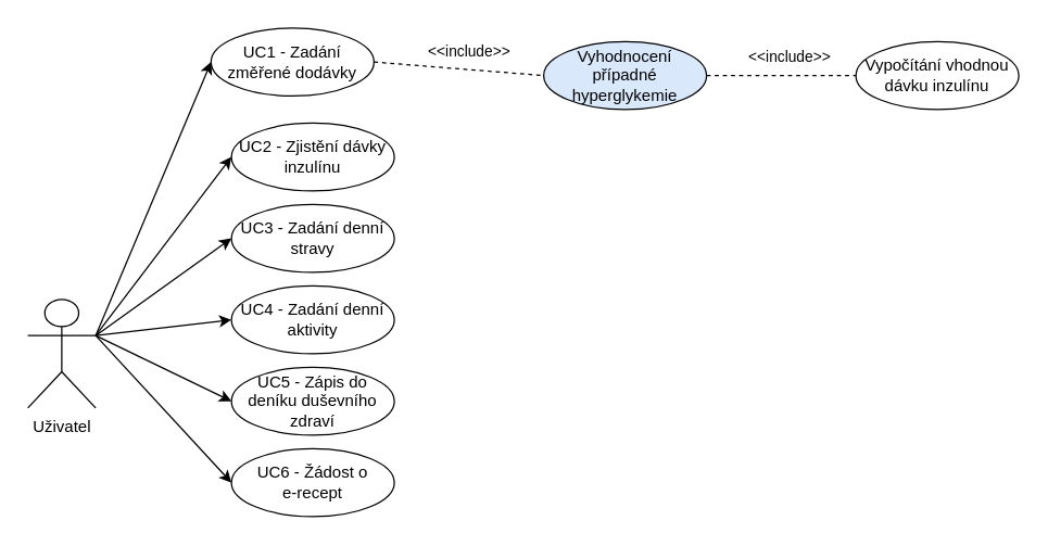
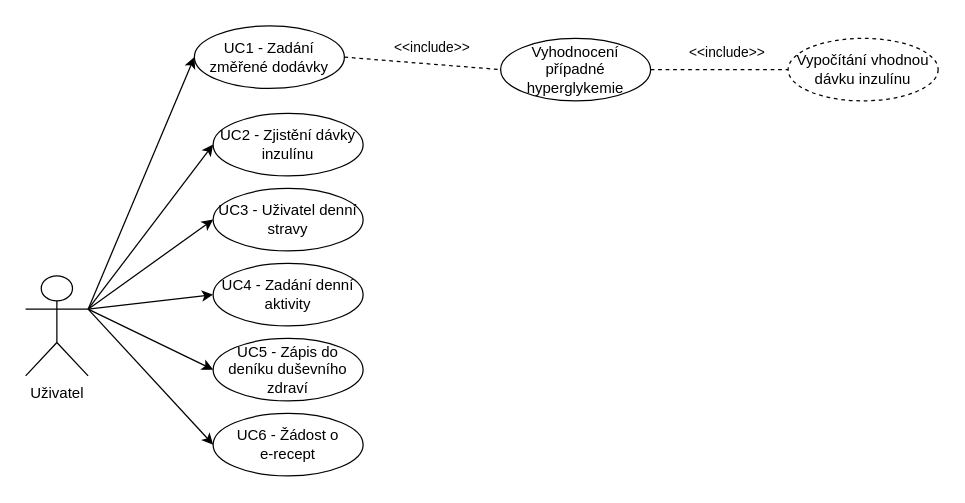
  <mxCell id="0" />
  <mxCell id="1" parent="0" />
  <mxCell id="2" style="edgeStyle=none;html=1;exitX=1;exitY=0.333;exitDx=0;exitDy=0;exitPerimeter=0;entryX=0;entryY=0.5;entryDx=0;entryDy=0;" edge="1" parent="1" source="6" target="7"><mxGeometry relative="1" as="geometry" /></mxCell>
  <mxCell id="3" style="edgeStyle=none;html=1;exitX=1;exitY=0.333;exitDx=0;exitDy=0;exitPerimeter=0;entryX=0;entryY=0.5;entryDx=0;entryDy=0;" edge="1" parent="1" source="6" target="9"><mxGeometry relative="1" as="geometry" /></mxCell>
  <mxCell id="4" style="edgeStyle=none;html=1;exitX=1;exitY=0.333;exitDx=0;exitDy=0;exitPerimeter=0;entryX=0;entryY=0.5;entryDx=0;entryDy=0;" edge="1" parent="1" source="6" target="10"><mxGeometry relative="1" as="geometry" /></mxCell>
  <mxCell id="5" style="edgeStyle=none;html=1;exitX=1;exitY=0.333;exitDx=0;exitDy=0;exitPerimeter=0;entryX=0;entryY=0.5;entryDx=0;entryDy=0;" edge="1" parent="1" source="6" target="8"><mxGeometry relative="1" as="geometry" /></mxCell>
  <mxCell id="6" value="Uživatel&lt;br&gt;" style="shape=umlActor;verticalLabelPosition=bottom;verticalAlign=top;html=1;outlineConnect=0;" vertex="1" parent="1"><mxGeometry x="20" y="220" width="50" height="80" as="geometry" /></mxCell>
  <mxCell id="7" value="UC1 - Zadání změřené dodávky" style="ellipse;whiteSpace=wrap;html=1;" vertex="1" parent="1"><mxGeometry x="155" y="20" width="120" height="50" as="geometry" /></mxCell>
  <mxCell id="8" value="UC2 - Zjistění dávky inzulínu" style="ellipse;whiteSpace=wrap;html=1;" vertex="1" parent="1"><mxGeometry x="170" y="90" width="120" height="50" as="geometry" /></mxCell>
- <mxCell id="9" value="UC3 - Zadání denní stravy" style="ellipse;whiteSpace=wrap;html=1;" vertex="1" parent="1"><mxGeometry x="170" y="150" width="120" height="50" as="geometry" /></mxCell>
+ <mxCell id="9" value="UC3 - Uživatel denní stravy" style="ellipse;whiteSpace=wrap;html=1;" vertex="1" parent="1"><mxGeometry x="170" y="150" width="120" height="50" as="geometry" /></mxCell>
  <mxCell id="10" value="UC4 - Zadání denní aktivity" style="ellipse;whiteSpace=wrap;html=1;" vertex="1" parent="1"><mxGeometry x="170" y="210" width="120" height="50" as="geometry" /></mxCell>
  <mxCell id="11" value="UC5 - Zápis do deníku duševního zdraví" style="ellipse;whiteSpace=wrap;html=1;" vertex="1" parent="1"><mxGeometry x="170" y="270" width="120" height="50" as="geometry" /></mxCell>
  <mxCell id="12" value="UC6 - Žádost o &lt;br&gt;e-recept" style="ellipse;whiteSpace=wrap;html=1;" vertex="1" parent="1"><mxGeometry x="170" y="330" width="120" height="50" as="geometry" /></mxCell>
- <mxCell id="13" value="Vyhodnocení případné hyperglykemie" style="ellipse;whiteSpace=wrap;html=1;fillColor=#dae8fc;" vertex="1" parent="1"><mxGeometry x="400" y="30" width="120" height="50" as="geometry" /></mxCell>
+ <mxCell id="13" value="Vyhodnocení případné hyperglykemie" style="ellipse;whiteSpace=wrap;html=1;" vertex="1" parent="1"><mxGeometry x="400" y="30" width="120" height="50" as="geometry" /></mxCell>
  <mxCell id="14" value="" style="endArrow=none;dashed=1;html=1;exitX=1;exitY=0.5;exitDx=0;exitDy=0;entryX=0;entryY=0.5;entryDx=0;entryDy=0;" edge="1" parent="1" source="7" target="13"><mxGeometry width="50" height="50" relative="1" as="geometry"><mxPoint x="350" y="90" as="sourcePoint" /><mxPoint x="400" y="40" as="targetPoint" /></mxGeometry></mxCell>
  <mxCell id="15" value="&amp;lt;&amp;lt;include&amp;gt;&amp;gt;" style="edgeLabel;html=1;align=center;verticalAlign=middle;resizable=0;points=[];" vertex="1" connectable="0" parent="14"><mxGeometry x="0.271" relative="1" as="geometry"><mxPoint x="-10" y="-15" as="offset" /></mxGeometry></mxCell>
  <mxCell id="16" value="" style="endArrow=classic;html=1;exitX=1;exitY=0.333;exitDx=0;exitDy=0;exitPerimeter=0;entryX=0;entryY=0.5;entryDx=0;entryDy=0;" edge="1" parent="1" source="6" target="11"><mxGeometry width="50" height="50" relative="1" as="geometry"><mxPoint x="210" y="260" as="sourcePoint" /><mxPoint x="260" y="210" as="targetPoint" /></mxGeometry></mxCell>
  <mxCell id="17" value="" style="endArrow=classic;html=1;exitX=1;exitY=0.333;exitDx=0;exitDy=0;exitPerimeter=0;entryX=0;entryY=0.5;entryDx=0;entryDy=0;" edge="1" parent="1" source="6" target="12"><mxGeometry width="50" height="50" relative="1" as="geometry"><mxPoint x="80" y="256.667" as="sourcePoint" /><mxPoint x="180" y="305" as="targetPoint" /></mxGeometry></mxCell>
- <mxCell id="18" value="Vypočítání vhodnou dávku inzulínu" style="ellipse;whiteSpace=wrap;html=1;" vertex="1" parent="1"><mxGeometry x="630" y="30" width="120" height="50" as="geometry" /></mxCell>
+ <mxCell id="18" value="Vypočítání vhodnou dávku inzulínu" style="ellipse;whiteSpace=wrap;html=1;dashed=1;" vertex="1" parent="1"><mxGeometry x="630" y="30" width="120" height="50" as="geometry" /></mxCell>
  <mxCell id="19" value="" style="endArrow=none;dashed=1;html=1;exitX=1;exitY=0.5;exitDx=0;exitDy=0;entryX=0;entryY=0.5;entryDx=0;entryDy=0;" edge="1" parent="1" target="18"><mxGeometry width="50" height="50" relative="1" as="geometry"><mxPoint x="520" y="55" as="sourcePoint" /><mxPoint x="630" y="40" as="targetPoint" /></mxGeometry></mxCell>
  <mxCell id="20" value="&amp;lt;&amp;lt;include&amp;gt;&amp;gt;" style="edgeLabel;html=1;align=center;verticalAlign=middle;resizable=0;points=[];" vertex="1" connectable="0" parent="19"><mxGeometry x="0.271" relative="1" as="geometry"><mxPoint x="-10" y="-15" as="offset" /></mxGeometry></mxCell>
